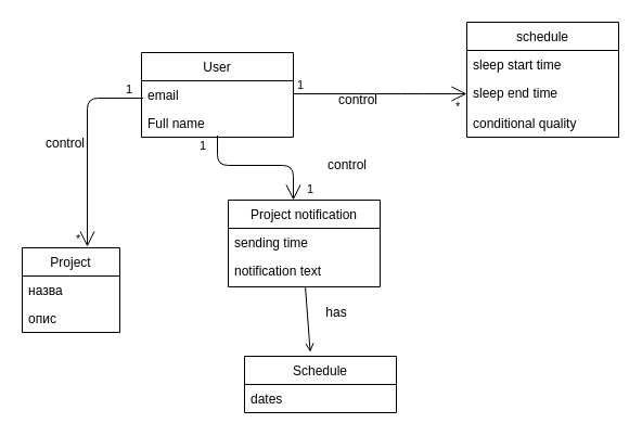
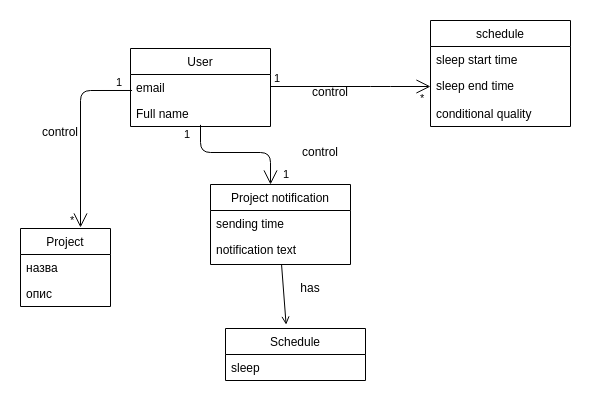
  <mxCell id="0" />
  <mxCell id="1" parent="0" />
  <mxCell id="2" value="Project notification" style="swimlane;fontStyle=0;childLayout=stackLayout;horizontal=1;startSize=26;fillColor=none;horizontalStack=0;resizeParent=1;resizeParentMax=0;resizeLast=0;collapsible=1;marginBottom=0;" parent="1" vertex="1"><mxGeometry x="210" y="184" width="140" height="80" as="geometry" /></mxCell>
  <mxCell id="3" value="sending time" style="text;strokeColor=none;fillColor=none;align=left;verticalAlign=top;spacingLeft=4;spacingRight=4;overflow=hidden;rotatable=0;points=[[0,0.5],[1,0.5]];portConstraint=eastwest;" parent="2" vertex="1"><mxGeometry y="26" width="140" height="26" as="geometry" /></mxCell>
  <mxCell id="4" value="notification text" style="text;strokeColor=none;fillColor=none;align=left;verticalAlign=top;spacingLeft=4;spacingRight=4;overflow=hidden;rotatable=0;points=[[0,0.5],[1,0.5]];portConstraint=eastwest;" parent="2" vertex="1"><mxGeometry y="52" width="140" height="28" as="geometry" /></mxCell>
  <mxCell id="5" value="User" style="swimlane;fontStyle=0;childLayout=stackLayout;horizontal=1;startSize=26;fillColor=none;horizontalStack=0;resizeParent=1;resizeParentMax=0;resizeLast=0;collapsible=1;marginBottom=0;" parent="1" vertex="1"><mxGeometry x="130" y="48" width="140" height="78" as="geometry" /></mxCell>
  <mxCell id="6" value="email" style="text;strokeColor=none;fillColor=none;align=left;verticalAlign=top;spacingLeft=4;spacingRight=4;overflow=hidden;rotatable=0;points=[[0,0.5],[1,0.5]];portConstraint=eastwest;" parent="5" vertex="1"><mxGeometry y="26" width="140" height="26" as="geometry" /></mxCell>
  <mxCell id="7" value="Full name" style="text;strokeColor=none;fillColor=none;align=left;verticalAlign=top;spacingLeft=4;spacingRight=4;overflow=hidden;rotatable=0;points=[[0,0.5],[1,0.5]];portConstraint=eastwest;" parent="5" vertex="1"><mxGeometry y="52" width="140" height="26" as="geometry" /></mxCell>
  <mxCell id="8" value="" style="endArrow=none;html=1;startSize=12;startArrow=open;startFill=0;edgeStyle=orthogonalEdgeStyle;exitX=0;exitY=0.5;exitDx=0;exitDy=0;" parent="1" source="16" target="6" edge="1"><mxGeometry relative="1" as="geometry"><mxPoint x="370" y="87" as="sourcePoint" /><mxPoint x="220" y="97.53" as="targetPoint" /><Array as="points"><mxPoint x="380" y="86" /><mxPoint x="380" y="86" /></Array></mxGeometry></mxCell>
  <mxCell id="9" value="*" style="edgeLabel;resizable=0;html=1;align=left;verticalAlign=bottom;" parent="8" connectable="0" vertex="1"><mxGeometry x="-1" relative="1" as="geometry"><mxPoint x="-12" y="20" as="offset" /></mxGeometry></mxCell>
  <mxCell id="10" value="1" style="edgeLabel;resizable=0;html=1;align=right;verticalAlign=bottom;" parent="8" connectable="0" vertex="1"><mxGeometry x="1" relative="1" as="geometry"><mxPoint x="10" as="offset" /></mxGeometry></mxCell>
  <mxCell id="11" value="Project" style="swimlane;fontStyle=0;childLayout=stackLayout;horizontal=1;startSize=26;fillColor=none;horizontalStack=0;resizeParent=1;resizeParentMax=0;resizeLast=0;collapsible=1;marginBottom=0;" parent="1" vertex="1"><mxGeometry x="20" y="228" width="90" height="78" as="geometry" /></mxCell>
  <mxCell id="12" value="назва" style="text;strokeColor=none;fillColor=none;align=left;verticalAlign=top;spacingLeft=4;spacingRight=4;overflow=hidden;rotatable=0;points=[[0,0.5],[1,0.5]];portConstraint=eastwest;" parent="11" vertex="1"><mxGeometry y="26" width="90" height="26" as="geometry" /></mxCell>
  <mxCell id="13" value="опис" style="text;strokeColor=none;fillColor=none;align=left;verticalAlign=top;spacingLeft=4;spacingRight=4;overflow=hidden;rotatable=0;points=[[0,0.5],[1,0.5]];portConstraint=eastwest;" parent="11" vertex="1"><mxGeometry y="52" width="90" height="26" as="geometry" /></mxCell>
  <mxCell id="14" value="schedule" style="swimlane;fontStyle=0;childLayout=stackLayout;horizontal=1;startSize=26;fillColor=none;horizontalStack=0;resizeParent=1;resizeParentMax=0;resizeLast=0;collapsible=1;marginBottom=0;" parent="1" vertex="1"><mxGeometry x="430" y="20" width="140" height="106" as="geometry" /></mxCell>
  <mxCell id="15" value="sleep start time" style="text;strokeColor=none;fillColor=none;align=left;verticalAlign=top;spacingLeft=4;spacingRight=4;overflow=hidden;rotatable=0;points=[[0,0.5],[1,0.5]];portConstraint=eastwest;" parent="14" vertex="1"><mxGeometry y="26" width="140" height="26" as="geometry" /></mxCell>
  <mxCell id="16" value="sleep end time" style="text;strokeColor=none;fillColor=none;align=left;verticalAlign=top;spacingLeft=4;spacingRight=4;overflow=hidden;rotatable=0;points=[[0,0.5],[1,0.5]];portConstraint=eastwest;" parent="14" vertex="1"><mxGeometry y="52" width="140" height="28" as="geometry" /></mxCell>
  <mxCell id="17" value="conditional quality" style="text;strokeColor=none;fillColor=none;align=left;verticalAlign=top;spacingLeft=4;spacingRight=4;overflow=hidden;rotatable=0;points=[[0,0.5],[1,0.5]];portConstraint=eastwest;" parent="14" vertex="1"><mxGeometry y="80" width="140" height="26" as="geometry" /></mxCell>
  <mxCell id="18" value="" style="endArrow=none;html=1;startSize=12;startArrow=open;startFill=0;edgeStyle=orthogonalEdgeStyle;" parent="1" edge="1"><mxGeometry relative="1" as="geometry"><mxPoint x="270" y="184" as="sourcePoint" /><mxPoint x="200" y="124.4" as="targetPoint" /><Array as="points"><mxPoint x="270" y="184" /><mxPoint x="270" y="152" /><mxPoint x="200" y="152" /></Array></mxGeometry></mxCell>
  <mxCell id="19" value="1" style="edgeLabel;resizable=0;html=1;align=left;verticalAlign=bottom;" parent="18" connectable="0" vertex="1"><mxGeometry x="-1" relative="1" as="geometry"><mxPoint x="11" y="-2" as="offset" /></mxGeometry></mxCell>
  <mxCell id="20" value="1" style="edgeLabel;resizable=0;html=1;align=right;verticalAlign=bottom;" parent="18" connectable="0" vertex="1"><mxGeometry x="1" relative="1" as="geometry"><mxPoint x="-10" y="18" as="offset" /></mxGeometry></mxCell>
  <mxCell id="21" value="" style="endArrow=none;html=1;startSize=12;startArrow=open;startFill=0;edgeStyle=orthogonalEdgeStyle;entryX=0.011;entryY=0.615;entryDx=0;entryDy=0;entryPerimeter=0;" parent="1" target="6" edge="1"><mxGeometry relative="1" as="geometry"><mxPoint x="80" y="227" as="sourcePoint" /><mxPoint x="70" y="174" as="targetPoint" /><Array as="points"><mxPoint x="80" y="227" /><mxPoint x="80" y="90" /></Array></mxGeometry></mxCell>
  <mxCell id="22" value="*" style="edgeLabel;resizable=0;html=1;align=left;verticalAlign=bottom;" parent="21" connectable="0" vertex="1"><mxGeometry x="-1" relative="1" as="geometry"><mxPoint x="-12" y="1" as="offset" /></mxGeometry></mxCell>
  <mxCell id="23" value="1" style="edgeLabel;resizable=0;html=1;align=right;verticalAlign=bottom;" parent="21" connectable="0" vertex="1"><mxGeometry x="1" relative="1" as="geometry"><mxPoint x="-10" as="offset" /></mxGeometry></mxCell>
  <mxCell id="24" value="Schedule" style="swimlane;fontStyle=0;childLayout=stackLayout;horizontal=1;startSize=26;fillColor=none;horizontalStack=0;resizeParent=1;resizeParentMax=0;resizeLast=0;collapsible=1;marginBottom=0;" parent="1" vertex="1"><mxGeometry x="225" y="328" width="140" height="52" as="geometry" /></mxCell>
- <mxCell id="25" value="dates" style="text;strokeColor=none;fillColor=none;align=left;verticalAlign=top;spacingLeft=4;spacingRight=4;overflow=hidden;rotatable=0;points=[[0,0.5],[1,0.5]];portConstraint=eastwest;" parent="24" vertex="1"><mxGeometry y="26" width="140" height="26" as="geometry" /></mxCell>
+ <mxCell id="25" value="sleep" style="text;strokeColor=none;fillColor=none;align=left;verticalAlign=top;spacingLeft=4;spacingRight=4;overflow=hidden;rotatable=0;points=[[0,0.5],[1,0.5]];portConstraint=eastwest;" parent="24" vertex="1"><mxGeometry y="26" width="140" height="26" as="geometry" /></mxCell>
  <mxCell id="26" value="has" style="text;html=1;strokeColor=none;fillColor=none;align=center;verticalAlign=middle;whiteSpace=wrap;rounded=0;" vertex="1" parent="1"><mxGeometry x="290" y="278" width="40" height="20" as="geometry" /></mxCell>
  <mxCell id="27" value="control" style="text;whiteSpace=wrap;html=1;" vertex="1" parent="1"><mxGeometry x="40" y="118" width="60" height="30" as="geometry" /></mxCell>
  <mxCell id="28" value="control" style="text;whiteSpace=wrap;html=1;" vertex="1" parent="1"><mxGeometry x="300" y="138" width="60" height="30" as="geometry" /></mxCell>
  <mxCell id="29" value="control" style="text;whiteSpace=wrap;html=1;" vertex="1" parent="1"><mxGeometry x="310" y="78" width="60" height="30" as="geometry" /></mxCell>
  <mxCell id="30" value="" style="endArrow=open;html=1;entryX=0.433;entryY=-0.073;entryDx=0;entryDy=0;entryPerimeter=0;endFill=0;" edge="1" parent="1" source="4" target="24"><mxGeometry width="50" height="50" relative="1" as="geometry"><mxPoint x="200" y="168" as="sourcePoint" /><mxPoint x="250" y="118" as="targetPoint" /></mxGeometry></mxCell>
